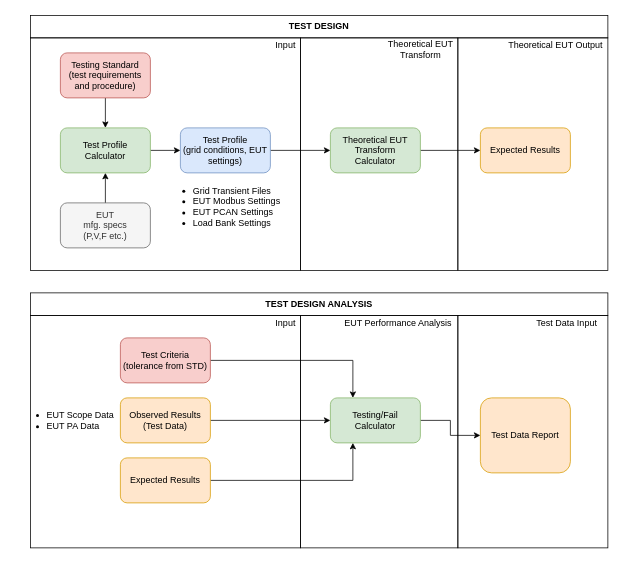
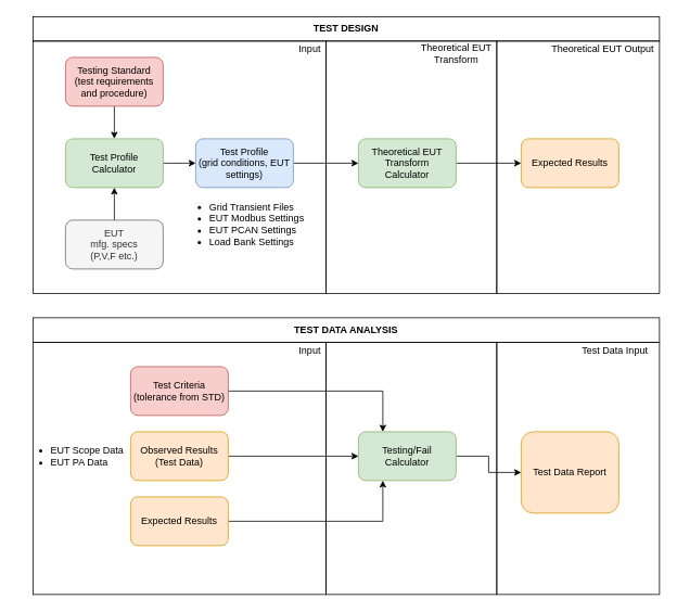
  <mxCell id="0" />
  <mxCell id="1" parent="0" />
  <mxCell id="2" value="" style="rounded=0;whiteSpace=wrap;html=1;fillColor=none;" vertex="1" parent="1"><mxGeometry x="40" y="420" width="360" height="310" as="geometry" /></mxCell>
  <mxCell id="3" value="" style="rounded=0;whiteSpace=wrap;html=1;fillColor=none;" vertex="1" parent="1"><mxGeometry x="400" y="420" width="210" height="310" as="geometry" /></mxCell>
  <mxCell id="4" value="" style="rounded=0;whiteSpace=wrap;html=1;fillColor=none;" vertex="1" parent="1"><mxGeometry x="610" y="420" width="200" height="310" as="geometry" /></mxCell>
- <mxCell id="5" value="&lt;b&gt;TEST DESIGN ANALYSIS&lt;/b&gt;" style="rounded=0;whiteSpace=wrap;html=1;fillColor=none;" vertex="1" parent="1"><mxGeometry x="40" y="390" width="770" height="30" as="geometry" /></mxCell>
+ <mxCell id="5" value="&lt;b&gt;TEST DATA ANALYSIS&lt;/b&gt;" style="rounded=0;whiteSpace=wrap;html=1;fillColor=none;" vertex="1" parent="1"><mxGeometry x="40" y="390" width="770" height="30" as="geometry" /></mxCell>
  <mxCell id="6" value="" style="rounded=0;whiteSpace=wrap;html=1;fillColor=none;" vertex="1" parent="1"><mxGeometry x="40" y="50" width="360" height="310" as="geometry" /></mxCell>
  <mxCell id="7" value="" style="rounded=0;whiteSpace=wrap;html=1;fillColor=none;" vertex="1" parent="1"><mxGeometry x="400" y="50" width="210" height="310" as="geometry" /></mxCell>
  <mxCell id="8" value="" style="rounded=0;whiteSpace=wrap;html=1;fillColor=none;" vertex="1" parent="1"><mxGeometry x="610" y="50" width="200" height="310" as="geometry" /></mxCell>
  <mxCell id="9" style="edgeStyle=orthogonalEdgeStyle;rounded=0;orthogonalLoop=1;jettySize=auto;html=1;exitX=1;exitY=0.5;exitDx=0;exitDy=0;entryX=0.25;entryY=0;entryDx=0;entryDy=0;" edge="1" parent="1" source="33" target="30"><mxGeometry relative="1" as="geometry"><mxPoint x="240" y="560" as="targetPoint" /><mxPoint x="280" y="480" as="sourcePoint" /></mxGeometry></mxCell>
  <mxCell id="10" value="Expected Results" style="rounded=1;whiteSpace=wrap;html=1;fillColor=#ffe6cc;strokeColor=#d79b00;" vertex="1" parent="1"><mxGeometry x="640" y="170" width="120" height="60" as="geometry" /></mxCell>
  <mxCell id="11" style="edgeStyle=orthogonalEdgeStyle;rounded=0;orthogonalLoop=1;jettySize=auto;html=1;entryX=0.5;entryY=1;entryDx=0;entryDy=0;" edge="1" parent="1" source="12" target="16"><mxGeometry relative="1" as="geometry" /></mxCell>
  <mxCell id="12" value="EUT&lt;br&gt;mfg. specs&lt;br&gt;(P,V,F etc.)" style="rounded=1;whiteSpace=wrap;html=1;fillColor=#f5f5f5;fontColor=#333333;strokeColor=#666666;" vertex="1" parent="1"><mxGeometry x="80" y="270" width="120" height="60" as="geometry" /></mxCell>
  <mxCell id="13" style="edgeStyle=orthogonalEdgeStyle;rounded=0;orthogonalLoop=1;jettySize=auto;html=1;entryX=0.5;entryY=0;entryDx=0;entryDy=0;" edge="1" parent="1" source="14" target="16"><mxGeometry relative="1" as="geometry" /></mxCell>
  <mxCell id="14" value="Testing Standard&lt;br&gt;(test requirements&lt;br&gt;and procedure)" style="rounded=1;whiteSpace=wrap;html=1;fillColor=#f8cecc;strokeColor=#b85450;" vertex="1" parent="1"><mxGeometry x="80" y="70" width="120" height="60" as="geometry" /></mxCell>
  <mxCell id="15" style="edgeStyle=orthogonalEdgeStyle;rounded=0;orthogonalLoop=1;jettySize=auto;html=1;entryX=0;entryY=0.5;entryDx=0;entryDy=0;" edge="1" parent="1" source="16" target="18"><mxGeometry relative="1" as="geometry" /></mxCell>
  <mxCell id="16" value="Test Profile &lt;br&gt;Calculator" style="rounded=1;whiteSpace=wrap;html=1;fillColor=#d5e8d4;strokeColor=#82b366;" vertex="1" parent="1"><mxGeometry x="80" y="170" width="120" height="60" as="geometry" /></mxCell>
  <mxCell id="17" value="" style="edgeStyle=orthogonalEdgeStyle;rounded=0;orthogonalLoop=1;jettySize=auto;html=1;" edge="1" parent="1" source="18" target="20"><mxGeometry relative="1" as="geometry" /></mxCell>
  <mxCell id="18" value="Test Profile&lt;br&gt;(grid conditions, EUT settings)" style="rounded=1;whiteSpace=wrap;html=1;fillColor=#dae8fc;strokeColor=#6c8ebf;" vertex="1" parent="1"><mxGeometry x="240" y="170" width="120" height="60" as="geometry" /></mxCell>
  <mxCell id="19" style="edgeStyle=orthogonalEdgeStyle;rounded=0;orthogonalLoop=1;jettySize=auto;html=1;entryX=0;entryY=0.5;entryDx=0;entryDy=0;" edge="1" parent="1" source="20" target="10"><mxGeometry relative="1" as="geometry" /></mxCell>
  <mxCell id="20" value="Theoretical EUT Transform&lt;br&gt;Calculator" style="rounded=1;whiteSpace=wrap;html=1;fillColor=#d5e8d4;strokeColor=#82b366;" vertex="1" parent="1"><mxGeometry x="440" y="170" width="120" height="60" as="geometry" /></mxCell>
  <mxCell id="21" value="Input" style="text;html=1;align=center;verticalAlign=middle;resizable=0;points=[];autosize=1;strokeColor=none;fillColor=none;" vertex="1" parent="1"><mxGeometry x="360" y="50" width="40" height="20" as="geometry" /></mxCell>
  <mxCell id="22" value="Theoretical&amp;nbsp;EUT&lt;br&gt;Transform" style="text;html=1;align=center;verticalAlign=middle;resizable=0;points=[];autosize=1;strokeColor=none;fillColor=none;" vertex="1" parent="1"><mxGeometry x="510" y="50" width="100" height="30" as="geometry" /></mxCell>
  <mxCell id="23" value="Theoretical EUT Output" style="text;html=1;align=center;verticalAlign=middle;resizable=0;points=[];autosize=1;strokeColor=none;fillColor=none;" vertex="1" parent="1"><mxGeometry x="670" y="50" width="140" height="20" as="geometry" /></mxCell>
  <mxCell id="24" value="&lt;ul&gt;&lt;li&gt;Grid Transient Files&lt;/li&gt;&lt;li&gt;EUT Modbus Settings&lt;/li&gt;&lt;li&gt;EUT PCAN Settings&lt;/li&gt;&lt;li&gt;Load Bank Settings&lt;/li&gt;&lt;/ul&gt;" style="text;html=1;align=left;verticalAlign=middle;resizable=0;points=[];autosize=1;strokeColor=none;fillColor=none;" vertex="1" parent="1"><mxGeometry x="215" y="230" width="170" height="90" as="geometry" /></mxCell>
  <mxCell id="25" value="&lt;ul&gt;&lt;li&gt;EUT Scope Data&lt;/li&gt;&lt;li&gt;EUT PA Data&lt;/li&gt;&lt;/ul&gt;" style="text;html=1;align=left;verticalAlign=middle;resizable=0;points=[];autosize=1;strokeColor=none;fillColor=none;" vertex="1" parent="1"><mxGeometry x="20" y="530" width="150" height="60" as="geometry" /></mxCell>
  <mxCell id="26" value="" style="edgeStyle=orthogonalEdgeStyle;rounded=0;orthogonalLoop=1;jettySize=auto;html=1;" edge="1" parent="1" source="27" target="30"><mxGeometry relative="1" as="geometry" /></mxCell>
  <mxCell id="27" value="Observed Results (Test Data)" style="rounded=1;whiteSpace=wrap;html=1;fillColor=#ffe6cc;strokeColor=#d79b00;" vertex="1" parent="1"><mxGeometry x="160" y="530" width="120" height="60" as="geometry" /></mxCell>
  <mxCell id="28" style="edgeStyle=orthogonalEdgeStyle;rounded=0;orthogonalLoop=1;jettySize=auto;html=1;exitX=1;exitY=0.5;exitDx=0;exitDy=0;entryX=0.25;entryY=1;entryDx=0;entryDy=0;" edge="1" parent="1" source="34" target="30"><mxGeometry relative="1" as="geometry"><mxPoint x="240" y="560" as="targetPoint" /><mxPoint x="280" y="640" as="sourcePoint" /></mxGeometry></mxCell>
  <mxCell id="29" style="edgeStyle=orthogonalEdgeStyle;rounded=0;orthogonalLoop=1;jettySize=auto;html=1;" edge="1" parent="1" source="30" target="32"><mxGeometry relative="1" as="geometry" /></mxCell>
  <mxCell id="30" value="Testing/Fail&lt;br&gt;Calculator" style="rounded=1;whiteSpace=wrap;html=1;fillColor=#d5e8d4;strokeColor=#82b366;" vertex="1" parent="1"><mxGeometry x="440" y="530" width="120" height="60" as="geometry" /></mxCell>
  <mxCell id="31" value="&lt;b&gt;TEST DESIGN&lt;/b&gt;" style="rounded=0;whiteSpace=wrap;html=1;fillColor=none;" vertex="1" parent="1"><mxGeometry x="40" y="20" width="770" height="30" as="geometry" /></mxCell>
  <mxCell id="32" value="Test Data Report" style="rounded=1;whiteSpace=wrap;html=1;fillColor=#ffe6cc;strokeColor=#d79b00;" vertex="1" parent="1"><mxGeometry x="640" y="530" width="120" height="100" as="geometry" /></mxCell>
  <mxCell id="33" value="Test Criteria&lt;br&gt;(tolerance from STD)" style="rounded=1;whiteSpace=wrap;html=1;fillColor=#f8cecc;strokeColor=#b85450;" vertex="1" parent="1"><mxGeometry x="160" y="450" width="120" height="60" as="geometry" /></mxCell>
  <mxCell id="34" value="Expected Results" style="rounded=1;whiteSpace=wrap;html=1;fillColor=#ffe6cc;strokeColor=#d79b00;" vertex="1" parent="1"><mxGeometry x="160" y="610" width="120" height="60" as="geometry" /></mxCell>
  <mxCell id="35" value="Input" style="text;html=1;align=center;verticalAlign=middle;resizable=0;points=[];autosize=1;strokeColor=none;fillColor=none;" vertex="1" parent="1"><mxGeometry x="360" y="420" width="40" height="20" as="geometry" /></mxCell>
- <mxCell id="36" value="EUT Performance Analysis" style="text;html=1;align=center;verticalAlign=middle;resizable=0;points=[];autosize=1;strokeColor=none;fillColor=none;" vertex="1" parent="1"><mxGeometry x="450" y="420" width="160" height="20" as="geometry" /></mxCell>
  <mxCell id="37" value="Test Data Input" style="text;html=1;align=center;verticalAlign=middle;resizable=0;points=[];autosize=1;strokeColor=none;fillColor=none;" vertex="1" parent="1"><mxGeometry x="700" y="420" width="110" height="20" as="geometry" /></mxCell>
